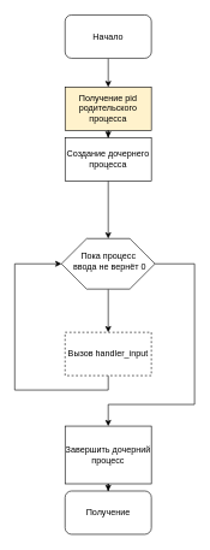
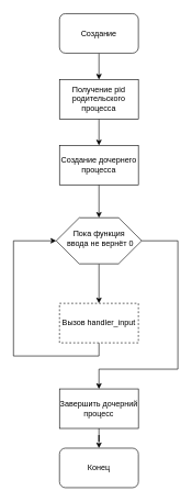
  <mxCell id="0" />
  <mxCell id="1" parent="0" />
  <mxCell id="2" style="edgeStyle=orthogonalEdgeStyle;rounded=0;orthogonalLoop=1;jettySize=auto;html=1;entryX=0.5;entryY=0;entryDx=0;entryDy=0;" parent="1" source="3" target="5" edge="1"><mxGeometry relative="1" as="geometry" /></mxCell>
- <mxCell id="3" value="Начало" style="rounded=1;whiteSpace=wrap;html=1;" parent="1" vertex="1"><mxGeometry x="90" y="20" width="120" height="60" as="geometry" /></mxCell>
+ <mxCell id="3" value="Создание" style="rounded=1;whiteSpace=wrap;html=1;" parent="1" vertex="1"><mxGeometry x="90" y="20" width="120" height="60" as="geometry" /></mxCell>
  <mxCell id="4" style="edgeStyle=orthogonalEdgeStyle;rounded=0;orthogonalLoop=1;jettySize=auto;html=1;entryX=0.5;entryY=0;entryDx=0;entryDy=0;" parent="1" source="5" target="7" edge="1"><mxGeometry relative="1" as="geometry" /></mxCell>
- <mxCell id="5" value="Получение pid родительского процесса" style="rounded=0;whiteSpace=wrap;html=1;fillColor=#fff2cc;" parent="1" vertex="1"><mxGeometry x="90" y="120" width="120" height="60" as="geometry" /></mxCell>
+ <mxCell id="5" value="Получение pid родительского процесса" style="rounded=0;whiteSpace=wrap;html=1;" parent="1" vertex="1"><mxGeometry x="90" y="120" width="120" height="60" as="geometry" /></mxCell>
  <mxCell id="6" style="edgeStyle=orthogonalEdgeStyle;rounded=0;orthogonalLoop=1;jettySize=auto;html=1;entryX=0.5;entryY=0;entryDx=0;entryDy=0;" parent="1" source="7" target="10" edge="1"><mxGeometry relative="1" as="geometry"><mxPoint x="150" y="310" as="targetPoint" /></mxGeometry></mxCell>
- <mxCell id="7" value="Создание дочернего процесса" style="rounded=0;whiteSpace=wrap;html=1;" parent="1" vertex="1"><mxGeometry x="90" y="190" width="120" height="60" as="geometry" /></mxCell>
+ <mxCell id="7" value="Создание дочернего процесса" style="rounded=0;whiteSpace=wrap;html=1;" parent="1" vertex="1"><mxGeometry x="90" y="220" width="120" height="60" as="geometry" /></mxCell>
  <mxCell id="8" style="edgeStyle=orthogonalEdgeStyle;rounded=0;orthogonalLoop=1;jettySize=auto;html=1;entryX=0.5;entryY=0;entryDx=0;entryDy=0;exitX=0.5;exitY=1;exitDx=0;exitDy=0;" parent="1" source="10" target="16" edge="1"><mxGeometry relative="1" as="geometry"><mxPoint x="150" y="390" as="sourcePoint" /><mxPoint x="150" y="460" as="targetPoint" /><Array as="points" /></mxGeometry></mxCell>
  <mxCell id="9" style="edgeStyle=orthogonalEdgeStyle;rounded=0;orthogonalLoop=1;jettySize=auto;html=1;entryX=0.5;entryY=0;entryDx=0;entryDy=0;" parent="1" source="10" target="13" edge="1"><mxGeometry relative="1" as="geometry"><mxPoint x="140" y="1220" as="targetPoint" /><Array as="points"><mxPoint x="270" y="365" /><mxPoint x="270" y="560" /><mxPoint x="150" y="560" /></Array></mxGeometry></mxCell>
  <mxCell id="10" value="" style="verticalLabelPosition=bottom;verticalAlign=top;html=1;shape=hexagon;perimeter=hexagonPerimeter2;arcSize=6;size=0.27;" parent="1" vertex="1"><mxGeometry x="85" y="330" width="130" height="70" as="geometry" /></mxCell>
- <mxCell id="11" value="Пока процесс&lt;br&gt;&amp;nbsp;ввода не вернёт 0" style="text;html=1;align=center;verticalAlign=middle;resizable=0;points=[];autosize=1;strokeColor=none;fillColor=none;" parent="1" vertex="1"><mxGeometry x="90" y="347" width="120" height="30" as="geometry" /></mxCell>
+ <mxCell id="11" value="Пока функция&lt;br&gt;&amp;nbsp;ввода не вернёт 0" style="text;html=1;align=center;verticalAlign=middle;resizable=0;points=[];autosize=1;strokeColor=none;fillColor=none;" parent="1" vertex="1"><mxGeometry x="90" y="347" width="120" height="30" as="geometry" /></mxCell>
  <mxCell id="12" style="edgeStyle=orthogonalEdgeStyle;rounded=0;orthogonalLoop=1;jettySize=auto;html=1;entryX=0.5;entryY=0;entryDx=0;entryDy=0;" parent="1" source="13" target="14" edge="1"><mxGeometry relative="1" as="geometry" /></mxCell>
- <mxCell id="13" value="Завершить дочерний процесс" style="rounded=0;whiteSpace=wrap;html=1;" parent="1" vertex="1"><mxGeometry x="90" y="590" width="120" height="80" as="geometry" /></mxCell>
- <mxCell id="14" value="Получение" style="rounded=1;whiteSpace=wrap;html=1;" parent="1" vertex="1"><mxGeometry x="90" y="680" width="120" height="60" as="geometry" /></mxCell>
+ <mxCell id="13" value="Завершить дочерний процесс" style="rounded=0;whiteSpace=wrap;html=1;" parent="1" vertex="1"><mxGeometry x="90" y="590" width="120" height="60" as="geometry" /></mxCell>
+ <mxCell id="14" value="Конец" style="rounded=1;whiteSpace=wrap;html=1;" parent="1" vertex="1"><mxGeometry x="90" y="680" width="120" height="60" as="geometry" /></mxCell>
  <mxCell id="15" style="edgeStyle=orthogonalEdgeStyle;rounded=0;orthogonalLoop=1;jettySize=auto;html=1;entryX=0;entryY=0.5;entryDx=0;entryDy=0;" parent="1" source="16" target="10" edge="1"><mxGeometry relative="1" as="geometry"><Array as="points"><mxPoint x="150" y="540" /><mxPoint x="20" y="540" /><mxPoint x="20" y="365" /></Array></mxGeometry></mxCell>
  <mxCell id="16" value="Вызов handler_input" style="rounded=0;whiteSpace=wrap;html=1;dashed=1;" parent="1" vertex="1"><mxGeometry x="90" y="460" width="120" height="60" as="geometry" /></mxCell>
